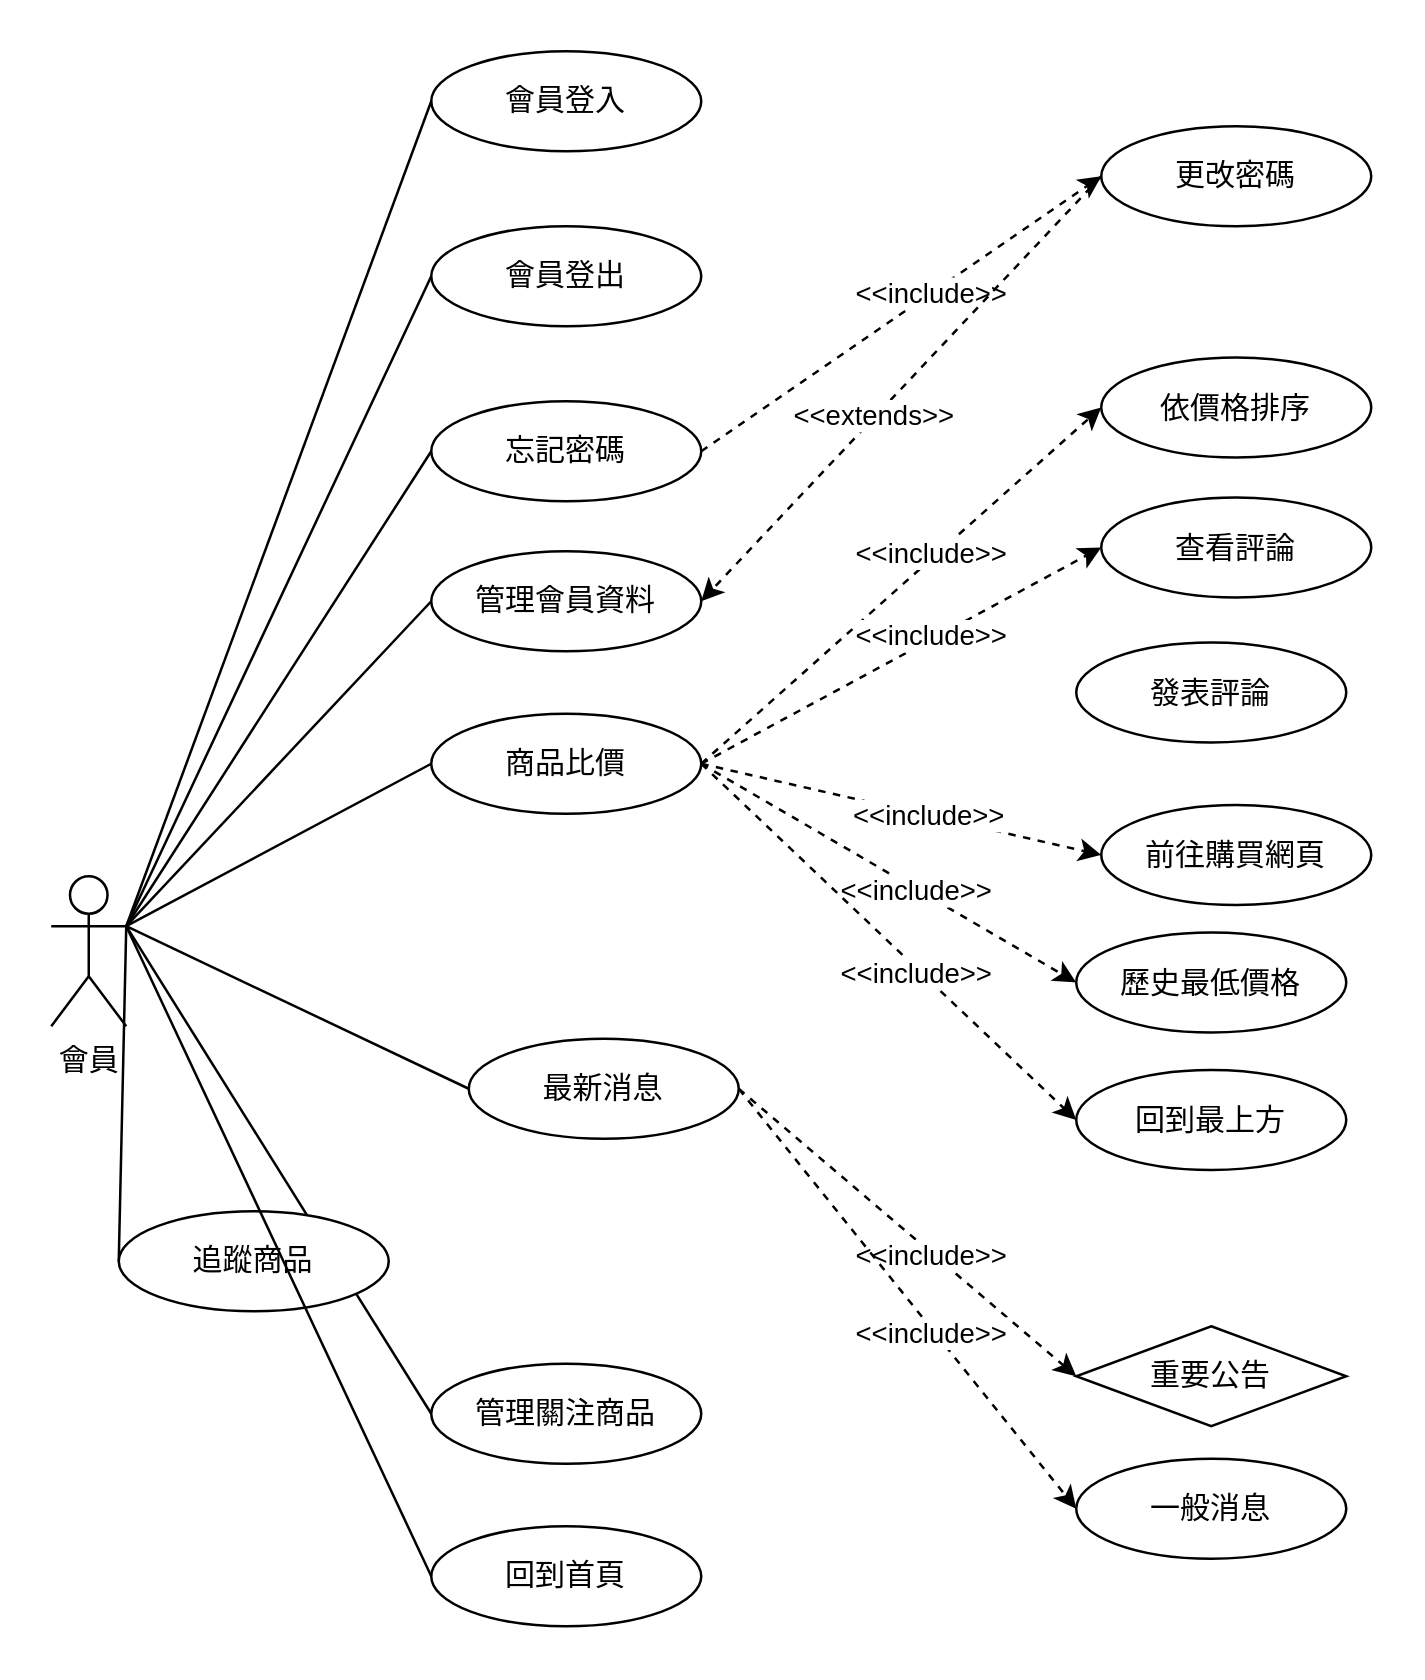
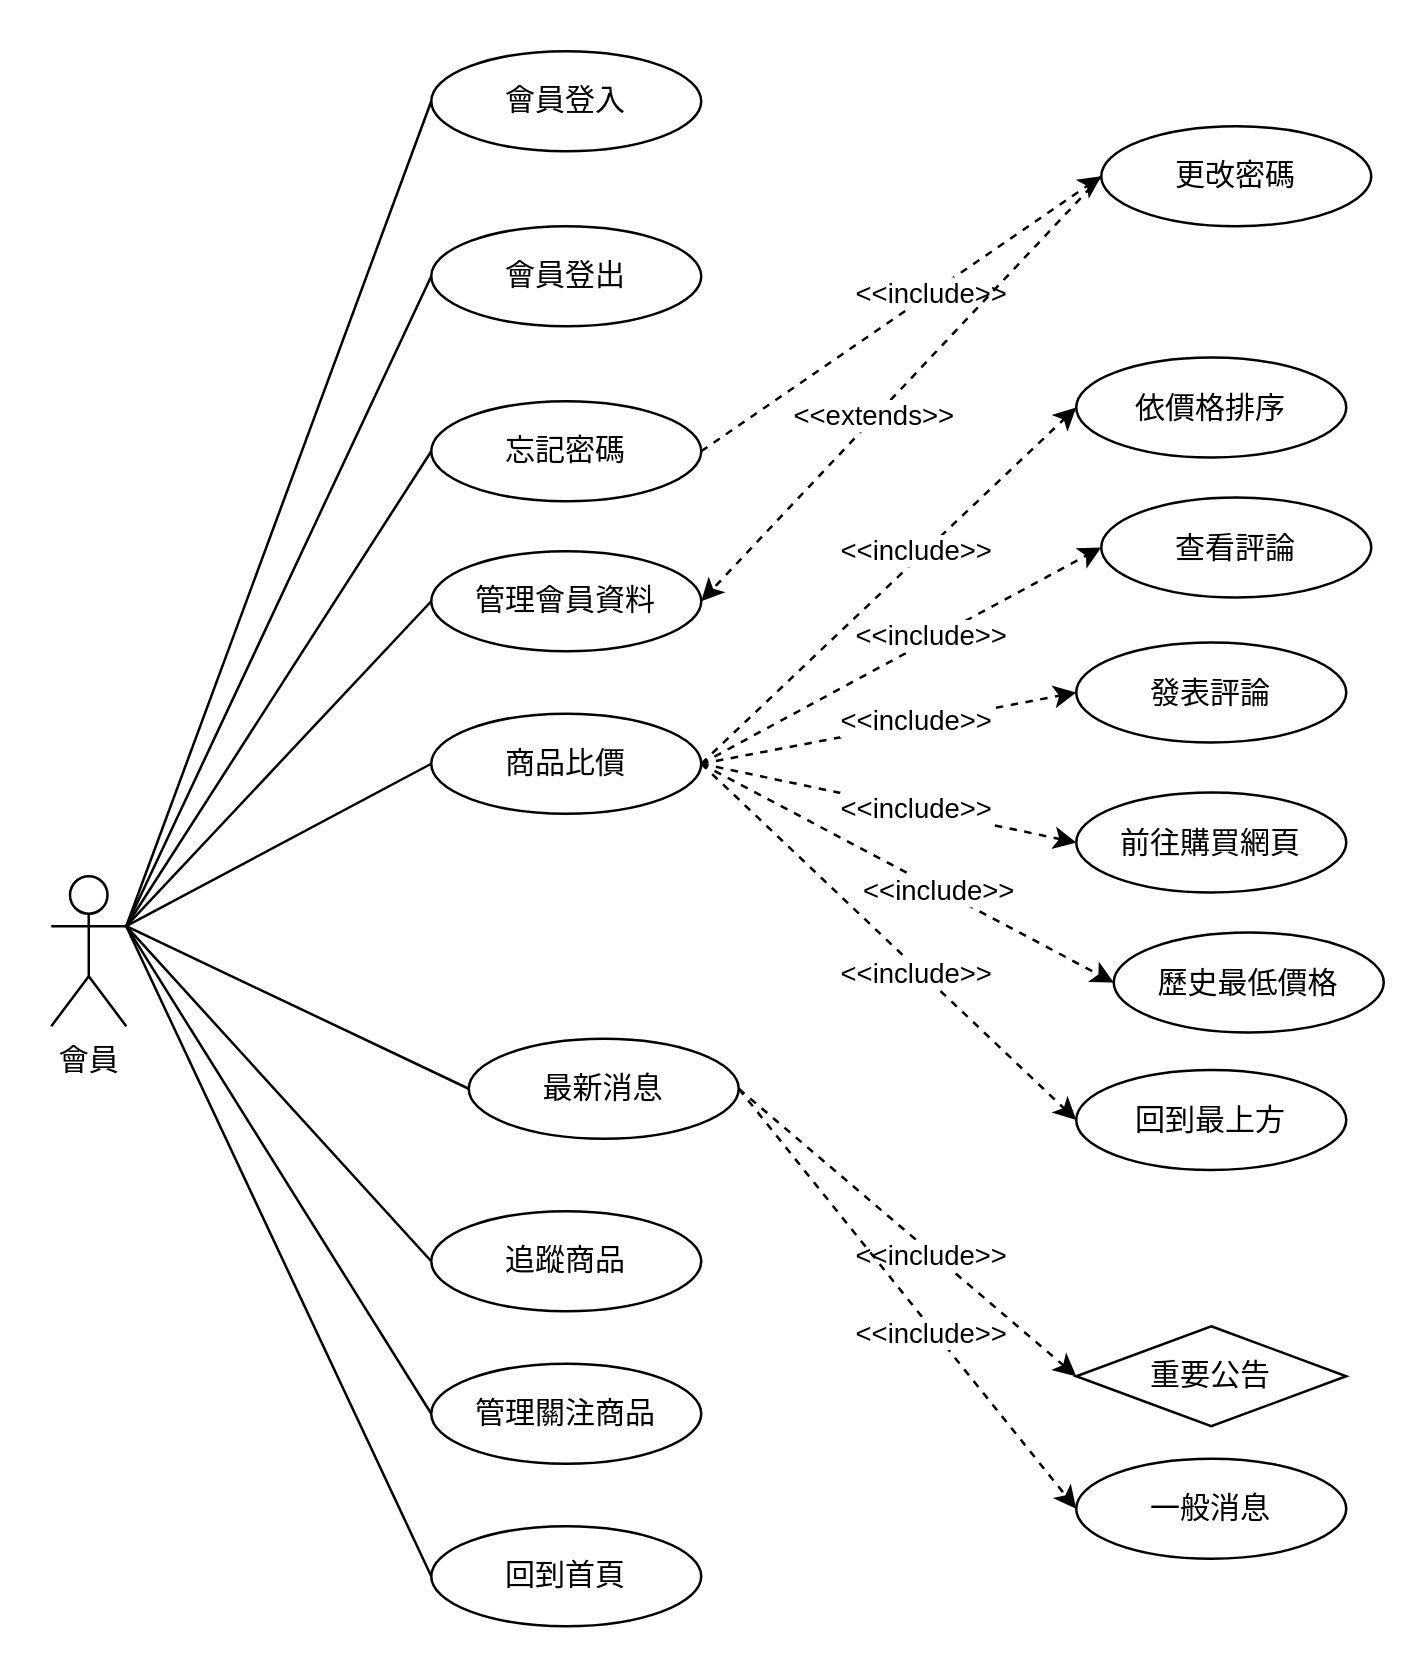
  <mxCell id="0" />
  <mxCell id="1" parent="0" />
  <mxCell id="2" value="會員" style="shape=umlActor;verticalLabelPosition=bottom;verticalAlign=top;html=1;outlineConnect=0;" parent="1" vertex="1"><mxGeometry x="20" y="350" width="30" height="60" as="geometry" /></mxCell>
  <mxCell id="3" style="rounded=0;orthogonalLoop=1;jettySize=auto;html=1;exitX=1;exitY=0.333;exitDx=0;exitDy=0;exitPerimeter=0;entryX=0;entryY=0.5;entryDx=0;entryDy=0;endArrow=none;endFill=0;" parent="1" source="2" target="6" edge="1"><mxGeometry relative="1" as="geometry"><mxPoint x="30" y="410" as="sourcePoint" /><mxPoint x="182" y="270" as="targetPoint" /></mxGeometry></mxCell>
  <mxCell id="4" style="rounded=0;orthogonalLoop=1;jettySize=auto;html=1;exitX=1;exitY=0.333;exitDx=0;exitDy=0;exitPerimeter=0;entryX=0;entryY=0.5;entryDx=0;entryDy=0;endArrow=none;endFill=0;" parent="1" source="2" target="9" edge="1"><mxGeometry relative="1" as="geometry"><mxPoint x="30" y="410" as="sourcePoint" /><mxPoint x="182" y="325" as="targetPoint" /></mxGeometry></mxCell>
  <mxCell id="5" style="rounded=0;orthogonalLoop=1;jettySize=auto;html=1;exitX=1;exitY=0.333;exitDx=0;exitDy=0;exitPerimeter=0;entryX=0;entryY=0.5;entryDx=0;entryDy=0;endArrow=none;endFill=0;" parent="1" source="2" target="10" edge="1"><mxGeometry relative="1" as="geometry"><mxPoint x="30" y="410" as="sourcePoint" /><mxPoint x="182" y="385" as="targetPoint" /></mxGeometry></mxCell>
  <mxCell id="6" value="管理會員資料" style="ellipse;whiteSpace=wrap;html=1;container=0;" parent="1" vertex="1"><mxGeometry x="172" y="220" width="108" height="40" as="geometry" /></mxCell>
  <mxCell id="7" style="rounded=0;orthogonalLoop=1;jettySize=auto;html=1;entryX=0;entryY=0.5;entryDx=0;entryDy=0;dashed=1;exitX=1;exitY=0.5;exitDx=0;exitDy=0;" parent="1" source="9" target="11" edge="1"><mxGeometry relative="1" as="geometry" /></mxCell>
  <mxCell id="8" value="&amp;lt;&amp;lt;include&amp;gt;&amp;gt;" style="edgeLabel;html=1;align=center;verticalAlign=middle;resizable=0;points=[];rotation=0;container=0;" parent="7" vertex="1" connectable="0"><mxGeometry x="0.175" relative="1" as="geometry"><mxPoint x="-3" y="-1" as="offset" /></mxGeometry></mxCell>
  <mxCell id="9" value="商品比價" style="ellipse;whiteSpace=wrap;html=1;container=0;" parent="1" vertex="1"><mxGeometry x="172" y="285" width="108" height="40" as="geometry" /></mxCell>
  <mxCell id="10" value="最新消息" style="ellipse;whiteSpace=wrap;html=1;container=0;" parent="1" vertex="1"><mxGeometry x="187" y="415" width="108" height="40" as="geometry" /></mxCell>
- <mxCell id="11" value="依價格排序" style="ellipse;whiteSpace=wrap;html=1;container=0;" parent="1" vertex="1"><mxGeometry x="440" y="142.5" width="108" height="40" as="geometry" /></mxCell>
+ <mxCell id="11" value="依價格排序" style="ellipse;whiteSpace=wrap;html=1;container=0;" parent="1" vertex="1"><mxGeometry x="430" y="142.5" width="108" height="40" as="geometry" /></mxCell>
  <mxCell id="12" value="管理關注商品" style="ellipse;whiteSpace=wrap;html=1;container=0;" parent="1" vertex="1"><mxGeometry x="172" y="545" width="108" height="40" as="geometry" /></mxCell>
  <mxCell id="13" style="rounded=0;orthogonalLoop=1;jettySize=auto;html=1;entryX=0;entryY=0.5;entryDx=0;entryDy=0;endArrow=none;endFill=0;exitX=1;exitY=0.333;exitDx=0;exitDy=0;exitPerimeter=0;" parent="1" source="2" target="12" edge="1"><mxGeometry relative="1" as="geometry"><mxPoint x="80" y="420" as="sourcePoint" /><mxPoint x="182" y="570" as="targetPoint" /></mxGeometry></mxCell>
  <mxCell id="14" value="會員登入" style="ellipse;whiteSpace=wrap;html=1;container=0;" parent="1" vertex="1"><mxGeometry x="172" y="20" width="108" height="40" as="geometry" /></mxCell>
  <mxCell id="15" style="rounded=0;orthogonalLoop=1;jettySize=auto;html=1;exitX=1;exitY=0.333;exitDx=0;exitDy=0;exitPerimeter=0;entryX=0;entryY=0.5;entryDx=0;entryDy=0;endArrow=none;endFill=0;" parent="1" source="2" target="14" edge="1"><mxGeometry relative="1" as="geometry"><mxPoint x="80" y="420" as="sourcePoint" /><mxPoint x="182" y="200" as="targetPoint" /></mxGeometry></mxCell>
  <mxCell id="16" value="會員登出" style="ellipse;whiteSpace=wrap;html=1;container=0;" parent="1" vertex="1"><mxGeometry x="172" y="90" width="108" height="40" as="geometry" /></mxCell>
  <mxCell id="17" style="rounded=0;orthogonalLoop=1;jettySize=auto;html=1;exitX=1;exitY=0.333;exitDx=0;exitDy=0;exitPerimeter=0;entryX=0;entryY=0.5;entryDx=0;entryDy=0;endArrow=none;endFill=0;" parent="1" source="2" target="16" edge="1"><mxGeometry relative="1" as="geometry"><mxPoint x="80" y="420" as="sourcePoint" /><mxPoint x="182" y="210" as="targetPoint" /></mxGeometry></mxCell>
  <mxCell id="18" style="rounded=0;orthogonalLoop=1;jettySize=auto;html=1;entryX=0;entryY=0.5;entryDx=0;entryDy=0;dashed=1;exitX=1;exitY=0.5;exitDx=0;exitDy=0;" parent="1" source="10" target="20" edge="1"><mxGeometry relative="1" as="geometry"><mxPoint x="300" y="495" as="sourcePoint" /></mxGeometry></mxCell>
  <mxCell id="19" value="&amp;lt;&amp;lt;include&amp;gt;&amp;gt;" style="edgeLabel;html=1;align=center;verticalAlign=middle;resizable=0;points=[];rotation=0;container=0;" parent="18" vertex="1" connectable="0"><mxGeometry x="0.175" relative="1" as="geometry"><mxPoint x="-3" y="-1" as="offset" /></mxGeometry></mxCell>
  <mxCell id="20" value="重要公告" style="rhombus;whiteSpace=wrap;html=1;container=0;" parent="1" vertex="1"><mxGeometry x="430" y="530" width="108" height="40" as="geometry" /></mxCell>
  <mxCell id="21" style="rounded=0;orthogonalLoop=1;jettySize=auto;html=1;entryX=0;entryY=0.5;entryDx=0;entryDy=0;dashed=1;exitX=1;exitY=0.5;exitDx=0;exitDy=0;" parent="1" source="10" target="23" edge="1"><mxGeometry relative="1" as="geometry"><mxPoint x="300" y="495" as="sourcePoint" /></mxGeometry></mxCell>
  <mxCell id="22" value="&amp;lt;&amp;lt;include&amp;gt;&amp;gt;" style="edgeLabel;html=1;align=center;verticalAlign=middle;resizable=0;points=[];rotation=0;container=0;" parent="21" vertex="1" connectable="0"><mxGeometry x="0.175" relative="1" as="geometry"><mxPoint x="-3" y="-1" as="offset" /></mxGeometry></mxCell>
  <mxCell id="23" value="一般消息" style="ellipse;whiteSpace=wrap;html=1;container=0;" parent="1" vertex="1"><mxGeometry x="430" y="583" width="108" height="40" as="geometry" /></mxCell>
  <mxCell id="24" value="忘記密碼" style="ellipse;whiteSpace=wrap;html=1;container=0;" parent="1" vertex="1"><mxGeometry x="172" y="160" width="108" height="40" as="geometry" /></mxCell>
  <mxCell id="25" style="rounded=0;orthogonalLoop=1;jettySize=auto;html=1;exitX=1;exitY=0.333;exitDx=0;exitDy=0;exitPerimeter=0;entryX=0;entryY=0.5;entryDx=0;entryDy=0;endArrow=none;endFill=0;" parent="1" source="2" target="24" edge="1"><mxGeometry relative="1" as="geometry"><mxPoint x="60" y="385" as="sourcePoint" /><mxPoint x="182" y="190" as="targetPoint" /></mxGeometry></mxCell>
  <mxCell id="26" value="更改密碼" style="ellipse;whiteSpace=wrap;html=1;container=0;" parent="1" vertex="1"><mxGeometry x="440" y="50" width="108" height="40" as="geometry" /></mxCell>
  <mxCell id="27" style="rounded=0;orthogonalLoop=1;jettySize=auto;html=1;entryX=0;entryY=0.5;entryDx=0;entryDy=0;dashed=1;exitX=1;exitY=0.5;exitDx=0;exitDy=0;" parent="1" source="24" target="26" edge="1"><mxGeometry relative="1" as="geometry"><mxPoint x="340" y="170" as="sourcePoint" /><mxPoint x="440" y="195" as="targetPoint" /></mxGeometry></mxCell>
  <mxCell id="28" value="&amp;lt;&amp;lt;include&amp;gt;&amp;gt;" style="edgeLabel;html=1;align=center;verticalAlign=middle;resizable=0;points=[];container=0;" parent="27" vertex="1" connectable="0"><mxGeometry x="0.14" relative="1" as="geometry"><mxPoint y="-1" as="offset" /></mxGeometry></mxCell>
  <mxCell id="29" style="rounded=0;orthogonalLoop=1;jettySize=auto;html=1;entryX=1;entryY=0.5;entryDx=0;entryDy=0;dashed=1;exitX=0;exitY=0.5;exitDx=0;exitDy=0;" parent="1" source="26" target="6" edge="1"><mxGeometry relative="1" as="geometry"><mxPoint x="290" y="240" as="sourcePoint" /><mxPoint x="440" y="136" as="targetPoint" /></mxGeometry></mxCell>
  <mxCell id="30" value="&amp;lt;&amp;lt;extends&amp;gt;&amp;gt;" style="edgeLabel;html=1;align=center;verticalAlign=middle;resizable=0;points=[];container=0;" parent="29" vertex="1" connectable="0"><mxGeometry x="0.14" relative="1" as="geometry"><mxPoint y="-1" as="offset" /></mxGeometry></mxCell>
  <mxCell id="31" value="查看評論" style="ellipse;whiteSpace=wrap;html=1;container=0;" parent="1" vertex="1"><mxGeometry x="440" y="198.5" width="108" height="40" as="geometry" /></mxCell>
  <mxCell id="32" style="rounded=0;orthogonalLoop=1;jettySize=auto;html=1;entryX=0;entryY=0.5;entryDx=0;entryDy=0;dashed=1;exitX=1;exitY=0.5;exitDx=0;exitDy=0;" parent="1" source="9" target="31" edge="1"><mxGeometry relative="1" as="geometry"><mxPoint x="290" y="315" as="sourcePoint" /><mxPoint x="440" y="275" as="targetPoint" /></mxGeometry></mxCell>
  <mxCell id="33" value="&amp;lt;&amp;lt;include&amp;gt;&amp;gt;" style="edgeLabel;html=1;align=center;verticalAlign=middle;resizable=0;points=[];rotation=0;container=0;" parent="32" vertex="1" connectable="0"><mxGeometry x="0.175" relative="1" as="geometry"><mxPoint x="-3" y="-1" as="offset" /></mxGeometry></mxCell>
- <mxCell id="34" value="追蹤商品" style="ellipse;whiteSpace=wrap;html=1;container=0;" parent="1" vertex="1"><mxGeometry x="47" y="484" width="108" height="40" as="geometry" /></mxCell>
- <mxCell id="35" value="前往購買網頁" style="ellipse;whiteSpace=wrap;html=1;container=0;" parent="1" vertex="1"><mxGeometry x="440" y="321.5" width="108" height="40" as="geometry" /></mxCell>
+ <mxCell id="34" value="追蹤商品" style="ellipse;whiteSpace=wrap;html=1;container=0;" parent="1" vertex="1"><mxGeometry x="172" y="484" width="108" height="40" as="geometry" /></mxCell>
+ <mxCell id="35" value="前往購買網頁" style="ellipse;whiteSpace=wrap;html=1;container=0;" parent="1" vertex="1"><mxGeometry x="430" y="316.5" width="108" height="40" as="geometry" /></mxCell>
  <mxCell id="36" style="rounded=0;orthogonalLoop=1;jettySize=auto;html=1;entryX=0;entryY=0.5;entryDx=0;entryDy=0;dashed=1;exitX=1;exitY=0.5;exitDx=0;exitDy=0;" parent="1" source="9" target="35" edge="1"><mxGeometry relative="1" as="geometry"><mxPoint x="290" y="315" as="sourcePoint" /><mxPoint x="440" y="312" as="targetPoint" /></mxGeometry></mxCell>
  <mxCell id="37" value="&amp;lt;&amp;lt;include&amp;gt;&amp;gt;" style="edgeLabel;html=1;align=center;verticalAlign=middle;resizable=0;points=[];rotation=0;container=0;" parent="36" vertex="1" connectable="0"><mxGeometry x="0.175" relative="1" as="geometry"><mxPoint x="-3" y="-1" as="offset" /></mxGeometry></mxCell>
  <mxCell id="38" style="rounded=0;orthogonalLoop=1;jettySize=auto;html=1;entryX=0;entryY=0.5;entryDx=0;entryDy=0;endArrow=none;endFill=0;exitX=1;exitY=0.333;exitDx=0;exitDy=0;exitPerimeter=0;" parent="1" source="2" target="34" edge="1"><mxGeometry relative="1" as="geometry"><mxPoint x="60" y="385" as="sourcePoint" /><mxPoint x="182" y="550" as="targetPoint" /></mxGeometry></mxCell>
  <mxCell id="39" value="發表評論" style="ellipse;whiteSpace=wrap;html=1;container=0;" parent="1" vertex="1"><mxGeometry x="430" y="256.5" width="108" height="40" as="geometry" /></mxCell>
- <mxCell id="40" value="歷史最低價格" style="ellipse;whiteSpace=wrap;html=1;container=0;" parent="1" vertex="1"><mxGeometry x="430" y="372.5" width="108" height="40" as="geometry" /></mxCell>
+ <mxCell id="40" value="歷史最低價格" style="ellipse;whiteSpace=wrap;html=1;container=0;" parent="1" vertex="1"><mxGeometry x="445" y="372.5" width="108" height="40" as="geometry" /></mxCell>
  <mxCell id="41" style="rounded=0;orthogonalLoop=1;jettySize=auto;html=1;entryX=0;entryY=0.5;entryDx=0;entryDy=0;dashed=1;exitX=1;exitY=0.5;exitDx=0;exitDy=0;" parent="1" source="9" target="40" edge="1"><mxGeometry relative="1" as="geometry"><mxPoint x="290" y="315" as="sourcePoint" /><mxPoint x="440" y="334" as="targetPoint" /></mxGeometry></mxCell>
  <mxCell id="42" value="&amp;lt;&amp;lt;include&amp;gt;&amp;gt;" style="edgeLabel;html=1;align=center;verticalAlign=middle;resizable=0;points=[];rotation=0;container=0;" parent="41" vertex="1" connectable="0"><mxGeometry x="0.175" relative="1" as="geometry"><mxPoint x="-3" y="-1" as="offset" /></mxGeometry></mxCell>
  <mxCell id="43" value="回到首頁" style="ellipse;whiteSpace=wrap;html=1;container=0;" parent="1" vertex="1"><mxGeometry x="172" y="610" width="108" height="40" as="geometry" /></mxCell>
  <mxCell id="44" style="rounded=0;orthogonalLoop=1;jettySize=auto;html=1;exitX=1;exitY=0.333;exitDx=0;exitDy=0;exitPerimeter=0;entryX=0;entryY=0.5;entryDx=0;entryDy=0;endArrow=none;endFill=0;" parent="1" source="2" target="43" edge="1"><mxGeometry relative="1" as="geometry"><mxPoint x="60" y="385" as="sourcePoint" /><mxPoint x="182" y="790" as="targetPoint" /></mxGeometry></mxCell>
  <mxCell id="45" value="回到最上方" style="ellipse;whiteSpace=wrap;html=1;container=0;" parent="1" vertex="1"><mxGeometry x="430" y="427.5" width="108" height="40" as="geometry" /></mxCell>
  <mxCell id="46" style="rounded=0;orthogonalLoop=1;jettySize=auto;html=1;entryX=0;entryY=0.5;entryDx=0;entryDy=0;dashed=1;exitX=1;exitY=0.5;exitDx=0;exitDy=0;" parent="1" source="9" target="45" edge="1"><mxGeometry relative="1" as="geometry"><mxPoint x="290" y="315" as="sourcePoint" /><mxPoint x="440" y="370" as="targetPoint" /></mxGeometry></mxCell>
  <mxCell id="47" value="&amp;lt;&amp;lt;include&amp;gt;&amp;gt;" style="edgeLabel;html=1;align=center;verticalAlign=middle;resizable=0;points=[];rotation=0;container=0;" parent="46" vertex="1" connectable="0"><mxGeometry x="0.175" relative="1" as="geometry"><mxPoint x="-3" y="-1" as="offset" /></mxGeometry></mxCell>
+ <mxCell id="48" style="rounded=0;orthogonalLoop=1;jettySize=auto;html=1;entryX=0;entryY=0.5;entryDx=0;entryDy=0;dashed=1;exitX=1;exitY=0.5;exitDx=0;exitDy=0;" parent="1" source="9" target="39" edge="1"><mxGeometry relative="1" as="geometry"><mxPoint x="290" y="315" as="sourcePoint" /><mxPoint x="440" y="256" as="targetPoint" /></mxGeometry></mxCell>
+ <mxCell id="49" value="&amp;lt;&amp;lt;include&amp;gt;&amp;gt;" style="edgeLabel;html=1;align=center;verticalAlign=middle;resizable=0;points=[];rotation=0;container=0;" parent="48" vertex="1" connectable="0"><mxGeometry x="0.175" relative="1" as="geometry"><mxPoint x="-3" y="-1" as="offset" /></mxGeometry></mxCell>
